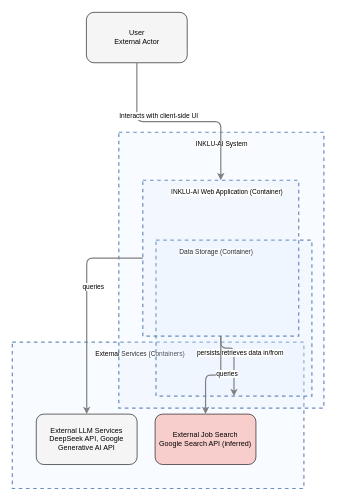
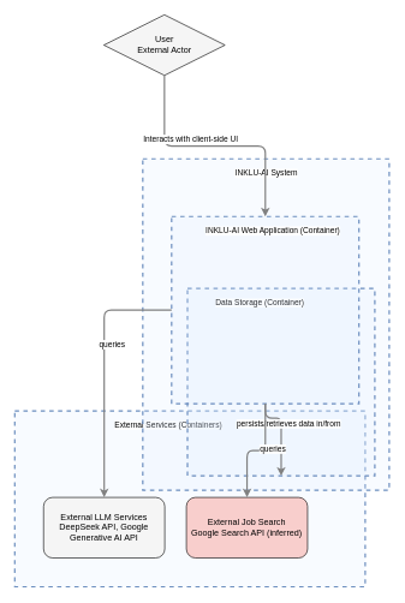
  <mxCell id="0" />
  <mxCell id="1" parent="0" />
  <mxCell id="2" value="" style="html=1;whiteSpace=wrap;container=1;fillColor=#dae8fc;strokeColor=#6c8ebf;dashed=1;fillOpacity=20;strokeWidth=2;containerType=none;recursiveResize=0;movable=1;resizable=1;autosize=0;dropTarget=0" vertex="1" parent="8"><mxGeometry x="62" y="180" width="260" height="260" as="geometry" /></mxCell>
  <mxCell id="3" value="Data Storage (Container)" style="edgeLabel;html=1;align=center;verticalAlign=middle;resizable=0;labelBackgroundColor=white;spacing=5" vertex="1" parent="8"><mxGeometry x="70" y="188" width="184" height="24" as="geometry" /></mxCell>
  <mxCell id="4" value="" style="html=1;whiteSpace=wrap;container=1;fillColor=#dae8fc;strokeColor=#6c8ebf;dashed=1;fillOpacity=20;strokeWidth=2;containerType=none;recursiveResize=0;movable=1;resizable=1;autosize=0;dropTarget=0" vertex="1" parent="8"><mxGeometry x="40" y="80" width="260" height="260" as="geometry" /></mxCell>
  <mxCell id="5" value="INKLU-AI Web Application (Container)" style="edgeLabel;html=1;align=center;verticalAlign=middle;resizable=0;labelBackgroundColor=white;spacing=5" vertex="1" parent="8"><mxGeometry x="88" y="88" width="184" height="24" as="geometry" /></mxCell>
  <mxCell id="6" value="" style="html=1;whiteSpace=wrap;container=1;fillColor=#dae8fc;strokeColor=#6c8ebf;dashed=1;fillOpacity=20;strokeWidth=2;containerType=none;recursiveResize=0;movable=1;resizable=1;autosize=0;dropTarget=0" vertex="1" parent="1"><mxGeometry x="20" y="570" width="486.316" height="244.079" as="geometry" /></mxCell>
  <mxCell id="7" value="External Services (Containers)" style="edgeLabel;html=1;align=center;verticalAlign=middle;resizable=0;labelBackgroundColor=white;spacing=5" vertex="1" parent="1"><mxGeometry x="28" y="578" width="410.316" height="24" as="geometry" /></mxCell>
  <mxCell id="8" value="" style="html=1;whiteSpace=wrap;container=1;fillColor=#dae8fc;strokeColor=#6c8ebf;dashed=1;fillOpacity=20;strokeWidth=2;containerType=none;recursiveResize=0;movable=1;resizable=1;autosize=0;dropTarget=0" vertex="1" parent="1"><mxGeometry x="197.658" y="220" width="342" height="460" as="geometry" /></mxCell>
  <mxCell id="9" value="INKLU-AI System" style="edgeLabel;html=1;align=center;verticalAlign=middle;resizable=0;labelBackgroundColor=white;spacing=5" vertex="1" parent="1"><mxGeometry x="235.658" y="228" width="266" height="24" as="geometry" /></mxCell>
- <mxCell id="10" value="User&lt;br&gt;External Actor" style="rounded=1;whiteSpace=wrap;html=1;fillColor=#f5f5f5" vertex="1" parent="1"><mxGeometry x="143.579" y="20" width="168.158" height="84.079" as="geometry" /></mxCell>
+ <mxCell id="10" value="User&lt;br&gt;External Actor" style="rhombus;whiteSpace=wrap;html=1;fillColor=#f5f5f5;" vertex="1" parent="1"><mxGeometry x="143.579" y="20" width="168.158" height="84.079" as="geometry" /></mxCell>
  <mxCell id="11" value="External LLM Services&lt;br&gt;DeepSeek API, Google Generative AI API" style="rounded=1;whiteSpace=wrap;html=1;fillColor=#f5f5f5" vertex="1" parent="6"><mxGeometry x="40" y="120" width="168.158" height="84.079" as="geometry" /></mxCell>
  <mxCell id="12" value="External Job Search&lt;br&gt;Google Search API (inferred)" style="rounded=1;whiteSpace=wrap;html=1;fillColor=#f8cecc;" vertex="1" parent="6"><mxGeometry x="238.158" y="120" width="168.158" height="84.079" as="geometry" /></mxCell>
  <mxCell id="13" style="edgeStyle=orthogonalEdgeStyle;rounded=1;orthogonalLoop=1;jettySize=auto;html=1;strokeColor=#808080;strokeWidth=2;jumpStyle=arc;jumpSize=10;spacing=15;labelBackgroundColor=white;labelBorderColor=none" edge="1" parent="1" source="4" target="2"><mxGeometry relative="1" as="geometry" /></mxCell>
  <mxCell id="14" value="persists/retrieves data in/from" style="edgeLabel;html=1;align=center;verticalAlign=middle;resizable=0;points=[];" vertex="1" connectable="0" parent="13"><mxGeometry x="-0.2" y="10" relative="1" as="geometry"><mxPoint as="offset" /></mxGeometry></mxCell>
  <mxCell id="15" style="edgeStyle=orthogonalEdgeStyle;rounded=1;orthogonalLoop=1;jettySize=auto;html=1;strokeColor=#808080;strokeWidth=2;jumpStyle=arc;jumpSize=10;spacing=15;labelBackgroundColor=white;labelBorderColor=none" edge="1" parent="1" source="4" target="11"><mxGeometry relative="1" as="geometry" /></mxCell>
  <mxCell id="16" value="queries" style="edgeLabel;html=1;align=center;verticalAlign=middle;resizable=0;points=[];" vertex="1" connectable="0" parent="15"><mxGeometry x="-0.2" y="10" relative="1" as="geometry"><mxPoint as="offset" /></mxGeometry></mxCell>
  <mxCell id="17" style="edgeStyle=orthogonalEdgeStyle;rounded=1;orthogonalLoop=1;jettySize=auto;html=1;strokeColor=#808080;strokeWidth=2;jumpStyle=arc;jumpSize=10;spacing=15;labelBackgroundColor=white;labelBorderColor=none" edge="1" parent="1" source="4" target="12"><mxGeometry relative="1" as="geometry" /></mxCell>
  <mxCell id="18" value="queries" style="edgeLabel;html=1;align=center;verticalAlign=middle;resizable=0;points=[];" vertex="1" connectable="0" parent="17"><mxGeometry x="-0.2" y="10" relative="1" as="geometry"><mxPoint as="offset" /></mxGeometry></mxCell>
  <mxCell id="19" style="edgeStyle=orthogonalEdgeStyle;rounded=1;orthogonalLoop=1;jettySize=auto;html=1;strokeColor=#808080;strokeWidth=2;jumpStyle=arc;jumpSize=10;spacing=15;labelBackgroundColor=white;labelBorderColor=none" edge="1" parent="1" source="10" target="4"><mxGeometry relative="1" as="geometry" /></mxCell>
  <mxCell id="20" value="Interacts with client-side UI" style="edgeLabel;html=1;align=center;verticalAlign=middle;resizable=0;points=[];" vertex="1" connectable="0" parent="19"><mxGeometry x="-0.2" y="10" relative="1" as="geometry"><mxPoint as="offset" /></mxGeometry></mxCell>
